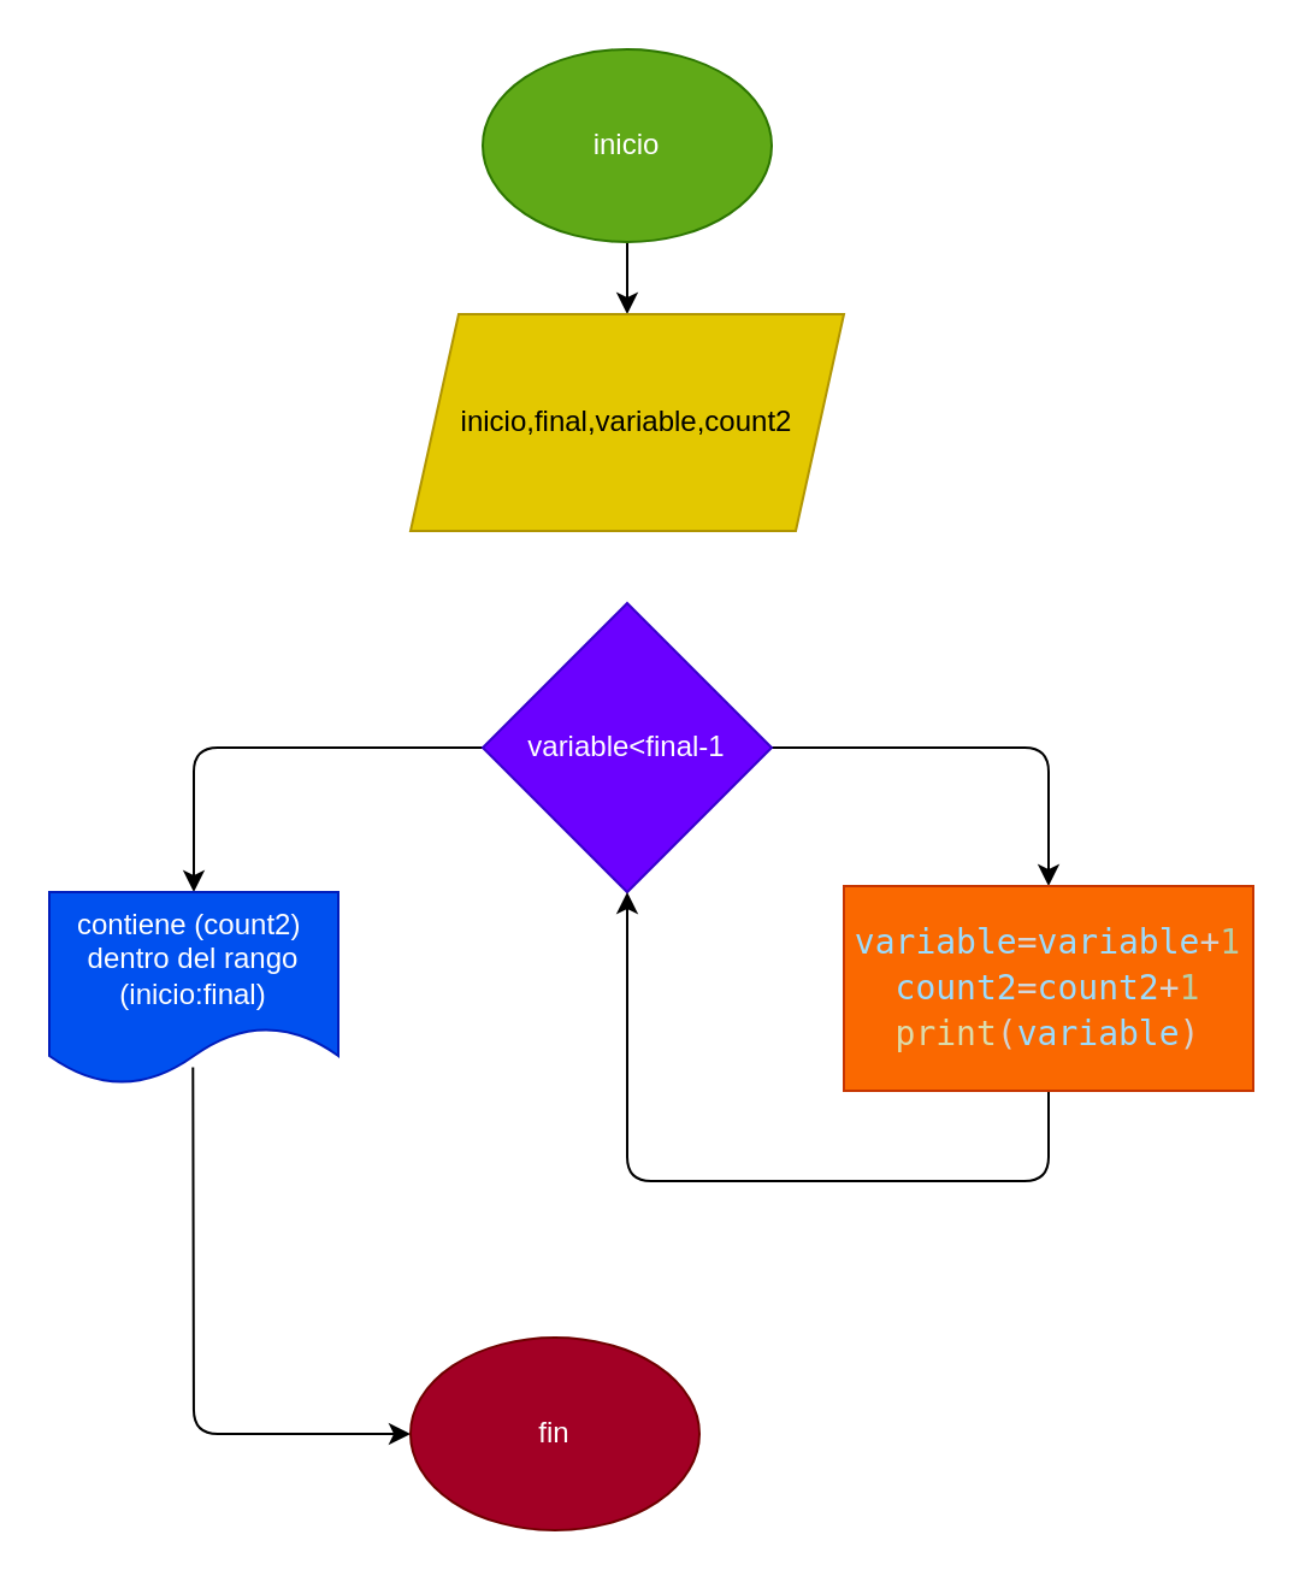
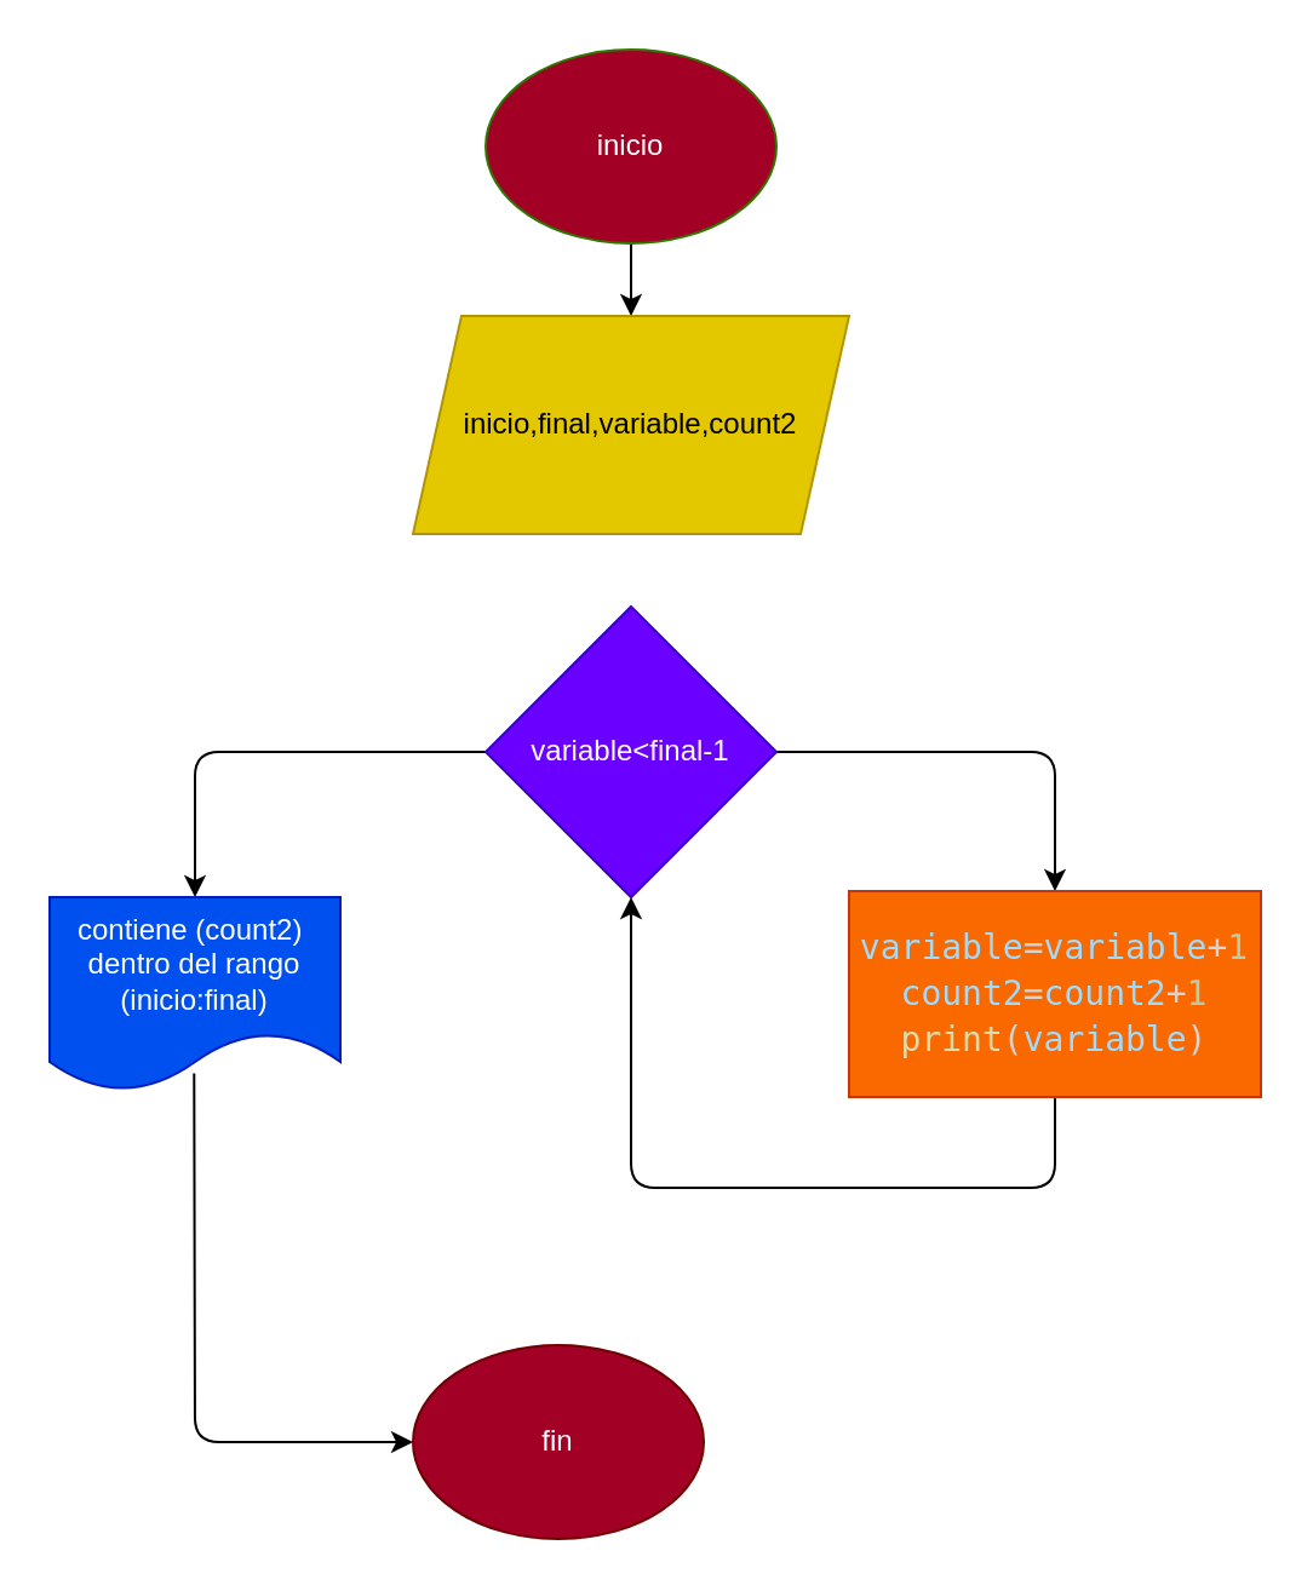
  <mxCell id="0" />
  <mxCell id="1" parent="0" />
  <mxCell id="2" value="" style="edgeStyle=none;html=1;" edge="1" parent="1" source="3" target="4"><mxGeometry relative="1" as="geometry" /></mxCell>
- <mxCell id="3" value="inicio" style="ellipse;whiteSpace=wrap;html=1;fillColor=#60a917;fontColor=#ffffff;strokeColor=#2D7600;" vertex="1" parent="1"><mxGeometry x="200" y="20" width="120" height="80" as="geometry" /></mxCell>
+ <mxCell id="3" value="inicio" style="ellipse;whiteSpace=wrap;html=1;fillColor=#a20025;fontColor=#ffffff;strokeColor=#2D7600;" vertex="1" parent="1"><mxGeometry x="200" y="20" width="120" height="80" as="geometry" /></mxCell>
  <mxCell id="4" value="inicio,final,variable,count2" style="shape=parallelogram;perimeter=parallelogramPerimeter;whiteSpace=wrap;html=1;fixedSize=1;fillColor=#e3c800;fontColor=#000000;strokeColor=#B09500;" vertex="1" parent="1"><mxGeometry x="170" y="130" width="180" height="90" as="geometry" /></mxCell>
  <mxCell id="5" style="edgeStyle=none;html=1;exitX=1;exitY=0.5;exitDx=0;exitDy=0;entryX=0.5;entryY=0;entryDx=0;entryDy=0;" edge="1" parent="1" source="7" target="9"><mxGeometry relative="1" as="geometry"><Array as="points"><mxPoint x="435" y="310" /></Array></mxGeometry></mxCell>
  <mxCell id="6" style="edgeStyle=none;html=1;exitX=0;exitY=0.5;exitDx=0;exitDy=0;entryX=0.5;entryY=0;entryDx=0;entryDy=0;" edge="1" parent="1" source="7" target="11"><mxGeometry relative="1" as="geometry"><Array as="points"><mxPoint x="80" y="310" /></Array></mxGeometry></mxCell>
  <mxCell id="7" value="variable&amp;lt;final-1" style="rhombus;whiteSpace=wrap;html=1;fillColor=#6a00ff;fontColor=#ffffff;strokeColor=#3700CC;" vertex="1" parent="1"><mxGeometry x="200" y="250" width="120" height="120" as="geometry" /></mxCell>
  <mxCell id="8" style="edgeStyle=none;html=1;exitX=0.5;exitY=1;exitDx=0;exitDy=0;entryX=0.5;entryY=1;entryDx=0;entryDy=0;" edge="1" parent="1" source="9" target="7"><mxGeometry relative="1" as="geometry"><Array as="points"><mxPoint x="435" y="490" /><mxPoint x="260" y="490" /></Array></mxGeometry></mxCell>
  <mxCell id="9" value="&lt;div style=&quot;color: rgb(212 , 212 , 212) ; font-family: &amp;#34;droid sans mono&amp;#34; , &amp;#34;monospace&amp;#34; , monospace ; font-weight: normal ; font-size: 14px ; line-height: 19px&quot;&gt;&lt;div style=&quot;font-family: &amp;#34;droid sans mono&amp;#34; , &amp;#34;monospace&amp;#34; , monospace ; line-height: 19px&quot;&gt;&lt;div&gt;&lt;span style=&quot;color: rgb(156 , 220 , 254)&quot;&gt;variable&lt;/span&gt;=&lt;span style=&quot;color: rgb(156 , 220 , 254)&quot;&gt;variable&lt;/span&gt;+&lt;span style=&quot;color: rgb(181 , 206 , 168)&quot;&gt;1&lt;/span&gt;&lt;/div&gt;&lt;div&gt;    &lt;span style=&quot;color: #9cdcfe&quot;&gt;count2&lt;/span&gt;=&lt;span style=&quot;color: #9cdcfe&quot;&gt;count2&lt;/span&gt;+&lt;span style=&quot;color: #b5cea8&quot;&gt;1&lt;/span&gt;&lt;/div&gt;&lt;div&gt;    &lt;span style=&quot;color: rgb(220 , 220 , 170)&quot;&gt;print&lt;/span&gt;(&lt;span style=&quot;color: rgb(156 , 220 , 254)&quot;&gt;variable&lt;/span&gt;)&lt;/div&gt;&lt;/div&gt;&lt;/div&gt;" style="rounded=0;whiteSpace=wrap;html=1;fillColor=#fa6800;fontColor=#000000;strokeColor=#C73500;" vertex="1" parent="1"><mxGeometry x="350" y="367.5" width="170" height="85" as="geometry" /></mxCell>
  <mxCell id="10" style="edgeStyle=none;html=1;exitX=0.497;exitY=0.91;exitDx=0;exitDy=0;entryX=0;entryY=0.5;entryDx=0;entryDy=0;exitPerimeter=0;" edge="1" parent="1" source="11" target="12"><mxGeometry relative="1" as="geometry"><Array as="points"><mxPoint x="80" y="595" /></Array></mxGeometry></mxCell>
  <mxCell id="11" value="contiene (count2)&amp;nbsp; dentro del rango (inicio:final)" style="shape=document;whiteSpace=wrap;html=1;boundedLbl=1;fillColor=#0050ef;fontColor=#ffffff;strokeColor=#001DBC;" vertex="1" parent="1"><mxGeometry x="20" y="370" width="120" height="80" as="geometry" /></mxCell>
  <mxCell id="12" value="fin" style="ellipse;whiteSpace=wrap;html=1;fillColor=#a20025;fontColor=#ffffff;strokeColor=#6F0000;" vertex="1" parent="1"><mxGeometry x="170" y="555" width="120" height="80" as="geometry" /></mxCell>
